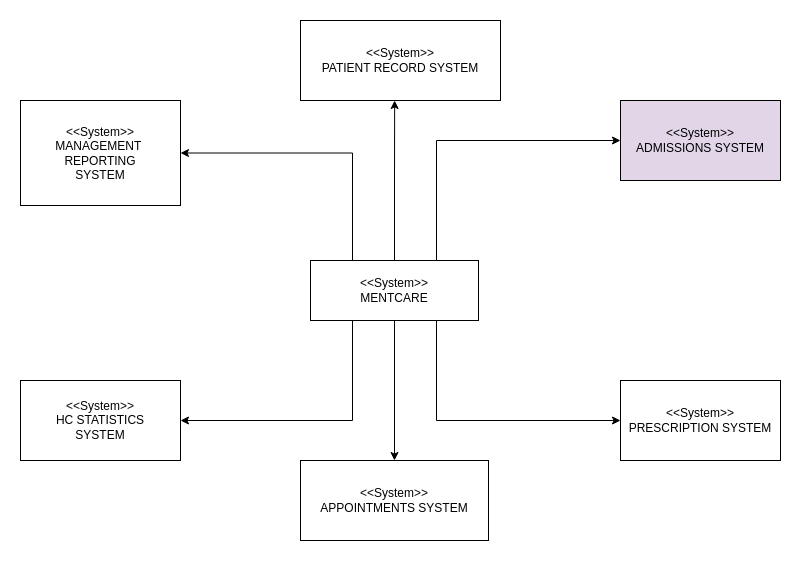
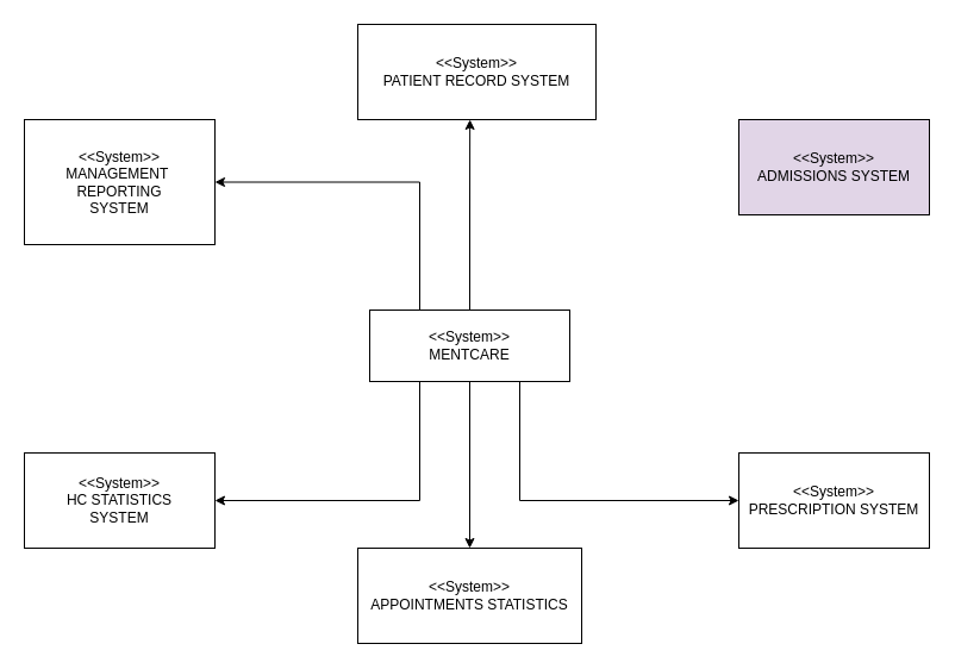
  <mxCell id="0" />
  <mxCell id="1" parent="0" />
  <mxCell id="2" style="edgeStyle=orthogonalEdgeStyle;rounded=0;orthogonalLoop=1;jettySize=auto;html=1;exitX=0.25;exitY=1;exitDx=0;exitDy=0;entryX=1;entryY=0.5;entryDx=0;entryDy=0;" edge="1" parent="1" source="8" target="10"><mxGeometry relative="1" as="geometry"><mxPoint x="352.053" y="430" as="targetPoint" /></mxGeometry></mxCell>
  <mxCell id="3" style="edgeStyle=orthogonalEdgeStyle;rounded=0;orthogonalLoop=1;jettySize=auto;html=1;exitX=0.75;exitY=1;exitDx=0;exitDy=0;entryX=0;entryY=0.5;entryDx=0;entryDy=0;" edge="1" parent="1" source="8" target="11"><mxGeometry relative="1" as="geometry"><mxPoint x="436.263" y="420" as="targetPoint" /></mxGeometry></mxCell>
  <mxCell id="4" style="edgeStyle=orthogonalEdgeStyle;rounded=0;orthogonalLoop=1;jettySize=auto;html=1;exitX=0.5;exitY=1;exitDx=0;exitDy=0;" edge="1" parent="1" source="8" target="9"><mxGeometry relative="1" as="geometry" /></mxCell>
  <mxCell id="5" style="edgeStyle=orthogonalEdgeStyle;rounded=0;orthogonalLoop=1;jettySize=auto;html=1;exitX=0.5;exitY=0;exitDx=0;exitDy=0;" edge="1" parent="1" source="8"><mxGeometry relative="1" as="geometry"><mxPoint x="394.158" y="100" as="targetPoint" /></mxGeometry></mxCell>
- <mxCell id="6" style="edgeStyle=orthogonalEdgeStyle;rounded=0;orthogonalLoop=1;jettySize=auto;html=1;exitX=0.75;exitY=0;exitDx=0;exitDy=0;entryX=0;entryY=0.5;entryDx=0;entryDy=0;" edge="1" parent="1" source="8" target="13"><mxGeometry relative="1" as="geometry"><mxPoint x="440" y="140" as="targetPoint" /></mxGeometry></mxCell>
  <mxCell id="7" style="edgeStyle=orthogonalEdgeStyle;rounded=0;orthogonalLoop=1;jettySize=auto;html=1;exitX=0.25;exitY=0;exitDx=0;exitDy=0;entryX=1;entryY=0.5;entryDx=0;entryDy=0;" edge="1" parent="1" source="8" target="14"><mxGeometry relative="1" as="geometry"><mxPoint x="352.053" y="140" as="targetPoint" /></mxGeometry></mxCell>
  <mxCell id="8" value="&amp;lt;&amp;lt;System&amp;gt;&amp;gt;&lt;br&gt;MENTCARE" style="rounded=0;whiteSpace=wrap;html=1;" vertex="1" parent="1"><mxGeometry x="310" y="260" width="168" height="60" as="geometry" /></mxCell>
- <mxCell id="9" value="&amp;lt;&amp;lt;System&amp;gt;&amp;gt;&lt;br&gt;APPOINTMENTS SYSTEM" style="rounded=0;whiteSpace=wrap;html=1;" vertex="1" parent="1"><mxGeometry x="300" y="460" width="188" height="80" as="geometry" /></mxCell>
+ <mxCell id="9" value="&amp;lt;&amp;lt;System&amp;gt;&amp;gt;&lt;br&gt;APPOINTMENTS STATISTICS" style="rounded=0;whiteSpace=wrap;html=1;" vertex="1" parent="1"><mxGeometry x="300" y="460" width="188" height="80" as="geometry" /></mxCell>
  <mxCell id="10" value="&amp;lt;&amp;lt;System&amp;gt;&amp;gt;&lt;br&gt;HC STATISTICS&lt;br&gt;SYSTEM" style="rounded=0;whiteSpace=wrap;html=1;" vertex="1" parent="1"><mxGeometry x="20" y="380" width="160" height="80" as="geometry" /></mxCell>
  <mxCell id="11" value="&amp;lt;&amp;lt;System&amp;gt;&amp;gt;&lt;br&gt;PRESCRIPTION SYSTEM" style="rounded=0;whiteSpace=wrap;html=1;" vertex="1" parent="1"><mxGeometry x="620" y="380" width="160" height="80" as="geometry" /></mxCell>
  <mxCell id="12" value="&amp;lt;&amp;lt;System&amp;gt;&amp;gt;&lt;br&gt;PATIENT RECORD SYSTEM" style="rounded=0;whiteSpace=wrap;html=1;" vertex="1" parent="1"><mxGeometry x="300" y="20" width="200" height="80" as="geometry" /></mxCell>
  <mxCell id="13" value="&amp;lt;&amp;lt;System&amp;gt;&amp;gt;&lt;br&gt;ADMISSIONS SYSTEM" style="rounded=0;whiteSpace=wrap;html=1;fillColor=#e1d5e7;" vertex="1" parent="1"><mxGeometry x="620" y="100" width="160" height="80" as="geometry" /></mxCell>
  <mxCell id="14" value="&amp;lt;&amp;lt;System&amp;gt;&amp;gt;&lt;br&gt;MANAGEMENT&amp;nbsp;&lt;br&gt;REPORTING&lt;br&gt;SYSTEM" style="rounded=0;whiteSpace=wrap;html=1;" vertex="1" parent="1"><mxGeometry x="20" y="100" width="160" height="105" as="geometry" /></mxCell>
